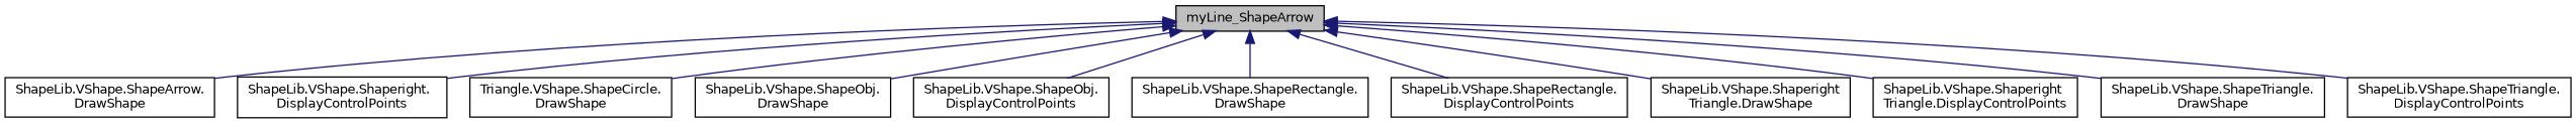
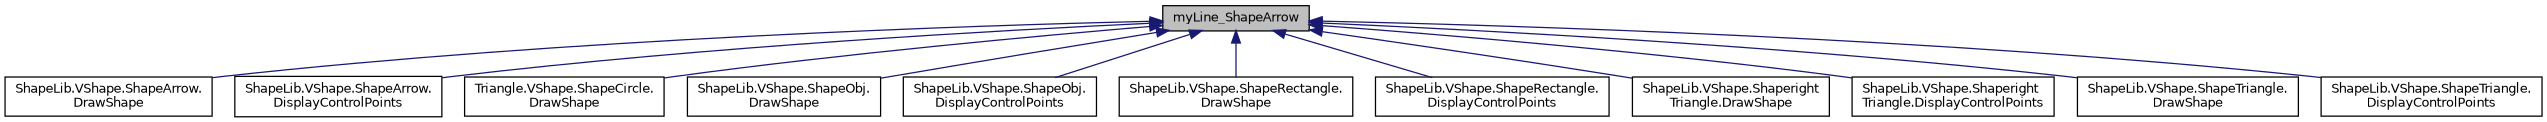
  digraph {
    rankdir=TB
    node [color=black fillcolor=white fontname=Helvetica fontsize=10 shape=record style=filled]
    edge [color=midnightblue dir=back fontname=Helvetica fontsize=10 labelfontname=Helvetica labelfontsize=10 style=solid]
    n1 [fillcolor=grey75 fontcolor=black height=0.2 label=myLine_ShapeArrow width=0.4]
    n2 [height=0.2 label="ShapeLib.VShape.ShapeArrow.\lDrawShape" width=0.4]
-   n3 [height=0.2 label="ShapeLib.VShape.Shaperight.\lDisplayControlPoints" width=0.4]
+   n3 [height=0.2 label="ShapeLib.VShape.ShapeArrow.\lDisplayControlPoints" width=0.4]
    n4 [height=0.2 label="Triangle.VShape.ShapeCircle.\lDrawShape" width=0.4]
    n5 [height=0.2 label="ShapeLib.VShape.ShapeObj.\lDrawShape" width=0.4]
    n6 [height=0.2 label="ShapeLib.VShape.ShapeObj.\lDisplayControlPoints" width=0.4]
    n7 [height=0.2 label="ShapeLib.VShape.ShapeRectangle.\lDrawShape" width=0.4]
    n8 [height=0.2 label="ShapeLib.VShape.ShapeRectangle.\lDisplayControlPoints" width=0.4]
    n9 [height=0.2 label="ShapeLib.VShape.Shaperight\lTriangle.DrawShape" width=0.4]
    n10 [height=0.2 label="ShapeLib.VShape.Shaperight\lTriangle.DisplayControlPoints" width=0.4]
    n11 [height=0.2 label="ShapeLib.VShape.ShapeTriangle.\lDrawShape" width=0.4]
    n12 [height=0.2 label="ShapeLib.VShape.ShapeTriangle.\lDisplayControlPoints" width=0.4]
    n1 -> n2
    n1 -> n3
    n1 -> n4
    n1 -> n5
    n1 -> n6
    n1 -> n7
    n1 -> n8
    n1 -> n9
    n1 -> n10
    n1 -> n11
    n1 -> n12
  }
